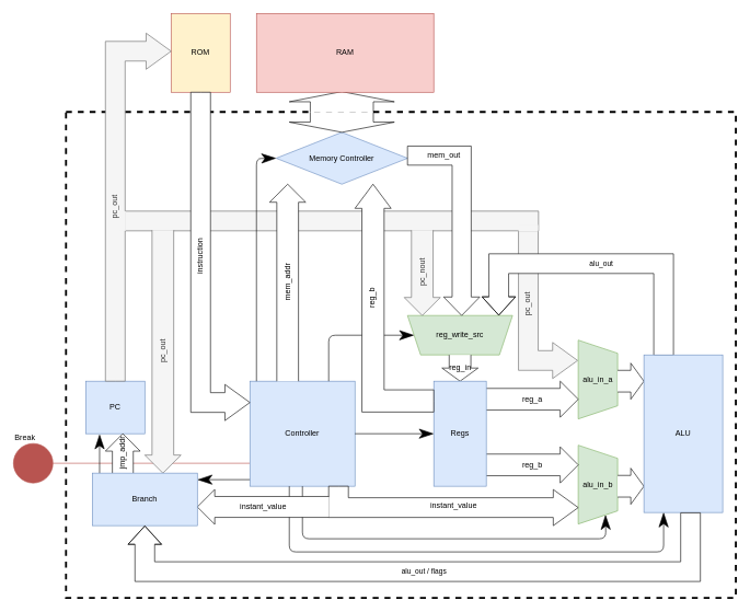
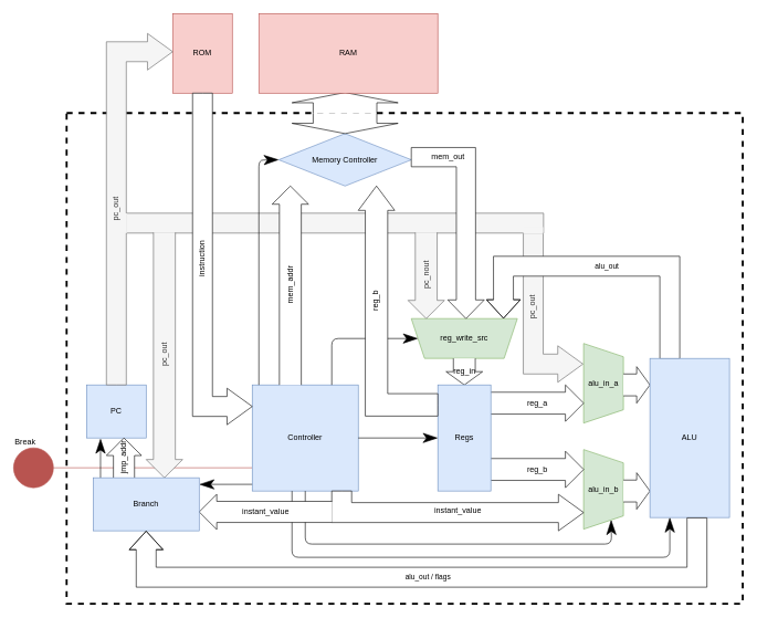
  <mxCell id="0" />
  <mxCell id="1" parent="0" />
  <mxCell id="2" value="Break" style="verticalLabelPosition=top;shadow=0;dashed=0;align=left;html=1;verticalAlign=bottom;shape=mxgraph.electrical.transmission.testPoint;fontSize=12;strokeWidth=1;fillColor=#f8cecc;strokeColor=#b85450;direction=north;labelPosition=center;" vertex="1" parent="1"><mxGeometry x="20" y="675" width="360" height="60" as="geometry" /></mxCell>
  <mxCell id="3" value="" style="endArrow=classicThin;html=1;strokeWidth=1;endSize=20;entryX=0.235;entryY=0.875;entryDx=0;entryDy=0;exitX=0.009;exitY=0.937;exitDx=0;exitDy=0;entryPerimeter=0;exitPerimeter=0;" edge="1" parent="1"><mxGeometry width="100" relative="1" as="geometry"><mxPoint x="151.12" y="730.52" as="sourcePoint" /><mxPoint x="151.15" y="661" as="targetPoint" /></mxGeometry></mxCell>
  <mxCell id="4" value="" style="endArrow=classicThin;html=1;strokeWidth=1;endSize=20;entryX=1.002;entryY=0.125;entryDx=0;entryDy=0;exitX=0.009;exitY=0.937;exitDx=0;exitDy=0;entryPerimeter=0;exitPerimeter=0;" edge="1" parent="1" source="10" target="43"><mxGeometry width="100" relative="1" as="geometry"><mxPoint x="377.5" y="730" as="sourcePoint" /><mxPoint x="497.5" y="730" as="targetPoint" /></mxGeometry></mxCell>
  <mxCell id="5" value="" style="rounded=0;whiteSpace=wrap;html=1;fontSize=12;strokeWidth=3;dashed=1;perimeterSpacing=0;fillColor=none;" vertex="1" parent="1"><mxGeometry x="100" y="170" width="1020" height="740" as="geometry" /></mxCell>
  <mxCell id="6" value="pc_out" style="html=1;shadow=0;dashed=0;align=center;verticalAlign=top;shape=mxgraph.arrows2.bendArrow;dy=15;dx=38;notch=0;arrowHead=55;rounded=0;strokeWidth=1;horizontal=0;fillColor=#f5f5f5;strokeColor=#666666;fontColor=#333333;direction=west;flipH=1;" vertex="1" parent="1"><mxGeometry x="789" y="350" width="90" height="226" as="geometry" /></mxCell>
  <mxCell id="7" value="" style="endArrow=none;html=1;sourcePerimeterSpacing=2;targetPerimeterSpacing=4;strokeWidth=1;shape=flexArrow;width=30;fillColor=#f5f5f5;strokeColor=#666666;" edge="1" parent="1"><mxGeometry width="50" height="50" relative="1" as="geometry"><mxPoint x="186" y="336" as="sourcePoint" /><mxPoint x="820" y="336" as="targetPoint" /></mxGeometry></mxCell>
  <mxCell id="8" value="PC" style="rounded=0;whiteSpace=wrap;html=1;fillColor=#dae8fc;strokeColor=#6c8ebf;" vertex="1" parent="1"><mxGeometry x="130" y="580" width="90" height="80" as="geometry" /></mxCell>
- <mxCell id="9" value="ROM" style="rounded=0;whiteSpace=wrap;html=1;fillColor=#fff2cc;strokeColor=#b85450;" vertex="1" parent="1"><mxGeometry x="260" y="20" width="90" height="120" as="geometry" /></mxCell>
+ <mxCell id="9" value="ROM" style="rounded=0;whiteSpace=wrap;html=1;fillColor=#f8cecc;strokeColor=#b85450;" vertex="1" parent="1"><mxGeometry x="260" y="20" width="90" height="120" as="geometry" /></mxCell>
  <mxCell id="10" value="Controller" style="rounded=0;whiteSpace=wrap;html=1;fillColor=#dae8fc;strokeColor=#6c8ebf;" vertex="1" parent="1"><mxGeometry x="380" y="580" width="160" height="160" as="geometry" /></mxCell>
  <mxCell id="11" value="" style="endArrow=classicThin;html=1;strokeWidth=1;endSize=20;entryX=0;entryY=0.5;entryDx=0;entryDy=0;exitX=1;exitY=0.5;exitDx=0;exitDy=0;" edge="1" parent="1" source="10" target="33"><mxGeometry width="100" relative="1" as="geometry"><mxPoint x="540" y="659.5" as="sourcePoint" /><mxPoint x="640" y="659.5" as="targetPoint" /></mxGeometry></mxCell>
  <mxCell id="12" value="alu_in_a" style="shape=trapezoid;perimeter=trapezoidPerimeter;whiteSpace=wrap;html=1;fixedSize=1;rotation=90;horizontal=0;fillColor=#d5e8d4;strokeColor=#82b366;" vertex="1" parent="1"><mxGeometry x="850" y="547.5" width="120" height="60" as="geometry" /></mxCell>
  <mxCell id="13" value="alu_in_b" style="shape=trapezoid;perimeter=trapezoidPerimeter;whiteSpace=wrap;html=1;fixedSize=1;rotation=90;horizontal=0;fillColor=#d5e8d4;strokeColor=#82b366;" vertex="1" parent="1"><mxGeometry x="850" y="707.5" width="120" height="60" as="geometry" /></mxCell>
  <mxCell id="14" value="" style="verticalLabelPosition=bottom;shadow=0;dashed=0;align=center;html=1;verticalAlign=top;shape=mxgraph.electrical.transmission.straightBus;direction=north;flipV=1;" vertex="1" parent="1"><mxGeometry x="940" y="552.5" width="40" height="55" as="geometry" /></mxCell>
  <mxCell id="15" value="" style="verticalLabelPosition=bottom;shadow=0;dashed=0;align=center;html=1;verticalAlign=top;shape=mxgraph.electrical.transmission.straightBus;direction=north;flipV=1;" vertex="1" parent="1"><mxGeometry x="940" y="712.5" width="40" height="55" as="geometry" /></mxCell>
  <mxCell id="16" value="instant_value" style="html=1;shadow=0;dashed=0;align=center;verticalAlign=middle;shape=mxgraph.arrows2.bendArrow;dy=15;dx=38;notch=0;arrowHead=55;rounded=0;strokeWidth=1;flipH=1;direction=west;" vertex="1" parent="1"><mxGeometry x="500" y="740" width="380" height="60" as="geometry" /></mxCell>
  <mxCell id="17" value="reg_b" style="verticalLabelPosition=middle;shadow=0;dashed=0;align=center;html=1;verticalAlign=middle;shape=mxgraph.electrical.transmission.straightBus;direction=north;flipV=1;labelPosition=center;" vertex="1" parent="1"><mxGeometry x="740" y="680" width="140" height="55" as="geometry" /></mxCell>
  <mxCell id="18" value="" style="endArrow=classicThin;html=1;strokeWidth=1;endSize=20;exitX=0.5;exitY=1;exitDx=0;exitDy=0;entryX=1;entryY=0.25;entryDx=0;entryDy=0;" edge="1" parent="1" source="10" target="13"><mxGeometry width="100" relative="1" as="geometry"><mxPoint x="485" y="850" as="sourcePoint" /><mxPoint x="880" y="860" as="targetPoint" /><Array as="points"><mxPoint x="460" y="820" /><mxPoint x="922" y="820" /></Array></mxGeometry></mxCell>
  <mxCell id="19" value="reg_a" style="verticalLabelPosition=middle;shadow=0;dashed=0;align=center;html=1;verticalAlign=middle;shape=mxgraph.electrical.transmission.straightBus;direction=north;flipV=1;labelPosition=center;" vertex="1" parent="1"><mxGeometry x="740" y="580" width="140" height="55" as="geometry" /></mxCell>
  <mxCell id="20" value="reg_write_src" style="shape=trapezoid;perimeter=trapezoidPerimeter;whiteSpace=wrap;html=1;fixedSize=1;rotation=90;direction=south;horizontal=0;fillColor=#d5e8d4;strokeColor=#82b366;" vertex="1" parent="1"><mxGeometry x="670" y="430" width="60" height="160" as="geometry" /></mxCell>
  <mxCell id="21" value="reg_in" style="verticalLabelPosition=middle;shadow=0;dashed=0;align=center;html=1;verticalAlign=middle;shape=mxgraph.electrical.transmission.straightBus;direction=west;flipV=1;labelPosition=center;" vertex="1" parent="1"><mxGeometry x="672.5" y="540" width="55" height="40" as="geometry" /></mxCell>
  <mxCell id="22" value="" style="endArrow=classicThin;html=1;strokeWidth=1;endSize=20;exitX=0.75;exitY=0;exitDx=0;exitDy=0;entryX=1;entryY=0.5;entryDx=0;entryDy=0;" edge="1" parent="1" source="10" target="20"><mxGeometry width="100" relative="1" as="geometry"><mxPoint x="530" y="410" as="sourcePoint" /><mxPoint x="630" y="410" as="targetPoint" /><Array as="points"><mxPoint x="500" y="510" /></Array></mxGeometry></mxCell>
  <mxCell id="23" value="instruction" style="html=1;shadow=0;dashed=0;align=center;verticalAlign=top;shape=mxgraph.arrows2.bendArrow;dy=15;dx=38;notch=0;arrowHead=55;rounded=0;strokeWidth=1;flipH=1;direction=west;labelPosition=center;verticalLabelPosition=middle;horizontal=0;" vertex="1" parent="1"><mxGeometry x="290" width="90" height="500" as="geometry" y="140" /></mxCell>
  <mxCell id="24" value="pc_out" style="html=1;shadow=0;dashed=0;align=center;verticalAlign=top;shape=mxgraph.arrows2.bendArrow;dy=15;dx=38;notch=0;arrowHead=55;rounded=0;strokeWidth=1;horizontal=0;fillColor=#f5f5f5;strokeColor=#666666;fontColor=#333333;" vertex="1" parent="1"><mxGeometry x="160" y="50" width="100" height="530" as="geometry" /></mxCell>
  <mxCell id="25" value="pc_nout" style="verticalLabelPosition=middle;shadow=0;dashed=0;align=center;html=1;verticalAlign=middle;shape=mxgraph.electrical.transmission.straightBus;direction=west;flipV=1;labelPosition=center;fillColor=#f5f5f5;strokeColor=#666666;fontColor=#333333;horizontal=0;" vertex="1" parent="1"><mxGeometry x="615" y="350" width="55" height="130" as="geometry" /></mxCell>
  <mxCell id="26" value="alu_out" style="endArrow=block;html=1;shape=flexArrow;startArrow=none;startFill=0;width=30;endSize=8.996;rounded=0;entryX=0.131;entryY=1;entryDx=0;entryDy=0;entryPerimeter=0;fillColor=#ffffff;endWidth=20;" edge="1" parent="1" target="20"><mxGeometry width="50" height="50" relative="1" as="geometry"><mxPoint x="1010" y="541" as="sourcePoint" /><mxPoint x="740" y="482" as="targetPoint" /><Array as="points"><mxPoint x="1010" y="401" /><mxPoint x="759" y="401" /></Array></mxGeometry></mxCell>
  <mxCell id="27" value="ALU" style="rounded=0;whiteSpace=wrap;html=1;fillColor=#dae8fc;strokeColor=#6c8ebf;" vertex="1" parent="1"><mxGeometry x="980" y="540" width="120" height="240" as="geometry" /></mxCell>
  <mxCell id="28" value="" style="rounded=0;whiteSpace=wrap;html=1;fillColor=#f5f5f5;fontColor=#333333;strokeColor=none;" vertex="1" parent="1"><mxGeometry x="789" y="342" width="30" height="10" as="geometry" /></mxCell>
  <mxCell id="29" value="" style="rounded=0;whiteSpace=wrap;html=1;fillColor=#f5f5f5;fontColor=#333333;strokeColor=none;rotation=90;" vertex="1" parent="1"><mxGeometry x="171" y="331" width="30" height="10" as="geometry" /></mxCell>
  <mxCell id="30" value="Memory Controller" style="rhombus;whiteSpace=wrap;html=1;fillColor=#dae8fc;strokeColor=#6c8ebf;" vertex="1" parent="1"><mxGeometry x="420" y="201" width="200" height="79" as="geometry" /></mxCell>
  <mxCell id="31" value="mem_addr" style="verticalLabelPosition=middle;shadow=0;dashed=0;align=center;html=1;verticalAlign=middle;shape=mxgraph.electrical.transmission.straightBus;direction=west;flipV=0;labelPosition=center;horizontal=0;" vertex="1" parent="1"><mxGeometry x="410" y="280" width="55" height="300" as="geometry" /></mxCell>
  <mxCell id="32" value="" style="endArrow=classicThin;html=1;strokeWidth=1;endSize=20;exitX=0.75;exitY=0;exitDx=0;exitDy=0;entryX=0;entryY=0.5;entryDx=0;entryDy=0;" edge="1" parent="1" target="30"><mxGeometry width="100" relative="1" as="geometry"><mxPoint x="390" y="580" as="sourcePoint" /><mxPoint x="520" y="510" as="targetPoint" /><Array as="points"><mxPoint x="390" y="241" /></Array></mxGeometry></mxCell>
  <mxCell id="33" value="Regs" style="rounded=0;whiteSpace=wrap;html=1;fillColor=#dae8fc;strokeColor=#6c8ebf;" vertex="1" parent="1"><mxGeometry x="660" y="580" width="80" height="160" as="geometry" /></mxCell>
  <mxCell id="34" value="reg_b" style="html=1;shadow=0;dashed=0;align=center;verticalAlign=top;shape=mxgraph.arrows2.bendArrow;dy=16.9;dx=36.8;notch=0;arrowHead=55;rounded=0;strokeWidth=1;direction=north;horizontal=0;labelPosition=center;verticalLabelPosition=middle;fontSize=12;spacing=14;" vertex="1" parent="1"><mxGeometry x="540" y="280" width="120" height="347" as="geometry" /></mxCell>
  <mxCell id="35" value="mem_out" style="html=1;shadow=0;dashed=0;align=center;verticalAlign=top;shape=mxgraph.arrows2.bendArrow;dy=14.5;dx=28.2;notch=0;arrowHead=55;rounded=0;strokeWidth=1;fontSize=12;direction=south;labelPosition=center;verticalLabelPosition=middle;" vertex="1" parent="1"><mxGeometry x="620" y="222" width="110" height="258" as="geometry" /></mxCell>
  <mxCell id="36" value="" style="verticalLabelPosition=bottom;shadow=0;dashed=0;align=center;html=1;verticalAlign=top;shape=mxgraph.electrical.transmission.straightBus;fontSize=12;strokeWidth=1;" vertex="1" parent="1"><mxGeometry x="440" y="170" width="160" height="31" as="geometry" /></mxCell>
  <mxCell id="37" value="" style="verticalLabelPosition=bottom;shadow=0;dashed=0;align=center;html=1;verticalAlign=top;shape=mxgraph.electrical.transmission.straightBus;fontSize=12;strokeWidth=1;flipV=1;" vertex="1" parent="1"><mxGeometry x="440" y="139" width="160" height="31" as="geometry" /></mxCell>
  <mxCell id="38" value="RAM" style="rounded=0;whiteSpace=wrap;html=1;fillColor=#f8cecc;strokeColor=#b85450;" vertex="1" parent="1"><mxGeometry x="390" y="20" width="270" height="120" as="geometry" /></mxCell>
  <mxCell id="39" value="" style="endArrow=classicThin;html=1;strokeWidth=1;endSize=20;exitX=0.5;exitY=1;exitDx=0;exitDy=0;entryX=0.25;entryY=1;entryDx=0;entryDy=0;" edge="1" parent="1" target="27"><mxGeometry width="100" relative="1" as="geometry"><mxPoint x="440" y="740" as="sourcePoint" /><mxPoint x="901.538" y="783.654" as="targetPoint" /><Array as="points"><mxPoint x="440" y="840" /><mxPoint x="1010" y="840" /></Array></mxGeometry></mxCell>
  <mxCell id="40" value="instant_value" style="verticalLabelPosition=middle;shadow=0;dashed=0;align=center;html=1;verticalAlign=middle;shape=mxgraph.electrical.transmission.straightBus;fontSize=12;strokeWidth=1;direction=south;labelPosition=center;" vertex="1" parent="1"><mxGeometry x="300" y="745" width="200.6" height="53" as="geometry" /></mxCell>
  <mxCell id="41" value="pc_out" style="verticalLabelPosition=middle;shadow=0;dashed=0;align=center;html=1;verticalAlign=middle;shape=mxgraph.electrical.transmission.straightBus;direction=west;flipV=1;labelPosition=center;fillColor=#f5f5f5;strokeColor=#666666;fontColor=#333333;horizontal=0;" vertex="1" parent="1"><mxGeometry x="220" y="350" width="55" height="370" as="geometry" /></mxCell>
  <mxCell id="42" value="jmp_addr" style="verticalLabelPosition=middle;shadow=0;dashed=0;align=center;html=1;verticalAlign=middle;shape=mxgraph.electrical.transmission.straightBus;fontSize=12;strokeWidth=1;direction=west;labelPosition=center;horizontal=0;" vertex="1" parent="1"><mxGeometry x="160" y="660" width="53" height="60.3" as="geometry" /></mxCell>
  <mxCell id="43" value="Branch" style="rounded=0;whiteSpace=wrap;html=1;fillColor=#dae8fc;strokeColor=#6c8ebf;" vertex="1" parent="1"><mxGeometry x="140" y="720" width="160" height="80" as="geometry" /></mxCell>
  <mxCell id="44" value="alu_out / flags" style="endArrow=block;html=1;shape=flexArrow;startArrow=none;startFill=0;width=30;endSize=8.996;rounded=0;entryX=0.5;entryY=1;entryDx=0;entryDy=0;fillColor=#ffffff;endWidth=20;" edge="1" parent="1" target="43"><mxGeometry width="50" height="50" relative="1" as="geometry"><mxPoint x="1051" y="780" as="sourcePoint" /><mxPoint x="800.04" y="719" as="targetPoint" /><Array as="points"><mxPoint x="1051" y="870" /><mxPoint x="220" y="870" /></Array></mxGeometry></mxCell>
